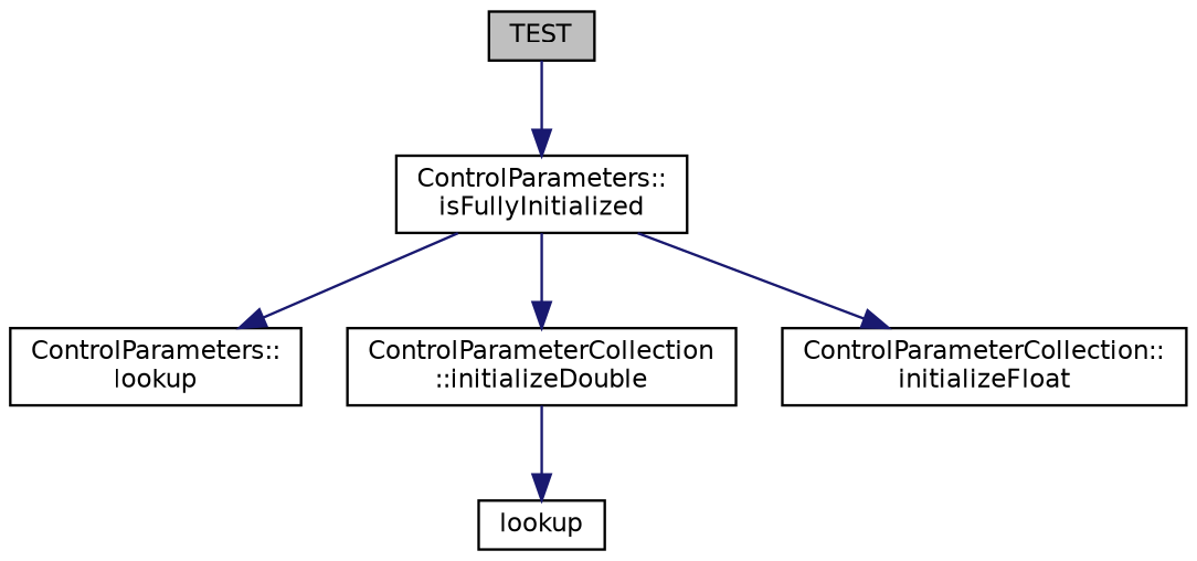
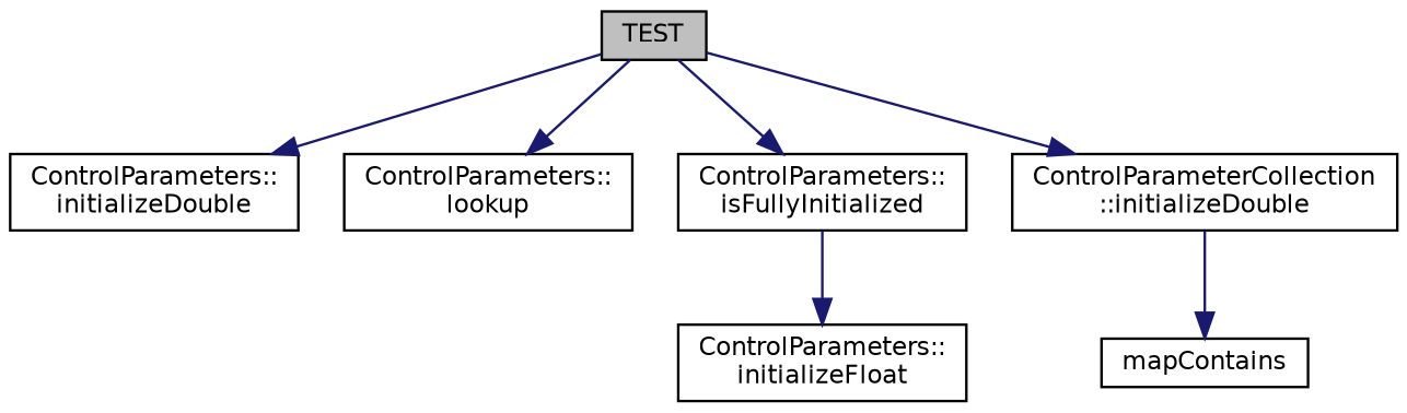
  digraph {
    fontname="DejaVu Sans"
    rankdir=TB
    node [color=black fillcolor=white fontname="DejaVu Sans" fontsize=10 shape=record style=filled]
    edge [color=midnightblue fontname="DejaVu Sans" fontsize=10 labelfontname=FreeSans labelfontsize=10 style=solid]
    n1 [fillcolor=grey75 fontcolor=black height=0.2 label=TEST width=0.4]
+   n2 [height=0.2 label="ControlParameters::\linitializeDouble" width=0.4]
    n3 [height=0.2 label="ControlParameters::\llookup" width=0.4]
    n4 [height=0.2 label="ControlParameters::\lisFullyInitialized" width=0.4]
    n5 [height=0.2 label="ControlParameterCollection\l::initializeDouble" width=0.4]
-   n6 [height=0.2 label="ControlParameterCollection::\linitializeFloat" width=0.4]
-   n7 [height=0.2 label=lookup width=0.4]
-   n4 -> n3
+   n6 [height=0.2 label="ControlParameters::\linitializeFloat" width=0.4]
+   n7 [height=0.2 label=mapContains width=0.4]
+   n1 -> n2
+   n1 -> n3
    n1 -> n4
-   n4 -> n5
+   n1 -> n5
    n4 -> n6
    n5 -> n7
  }
